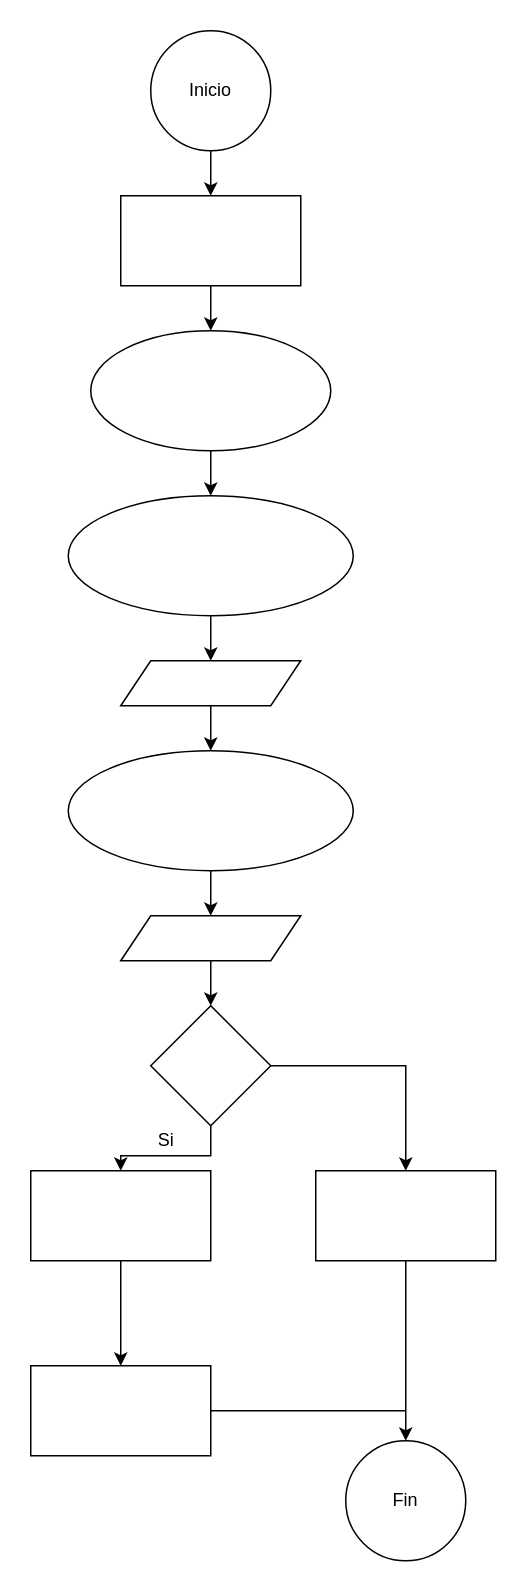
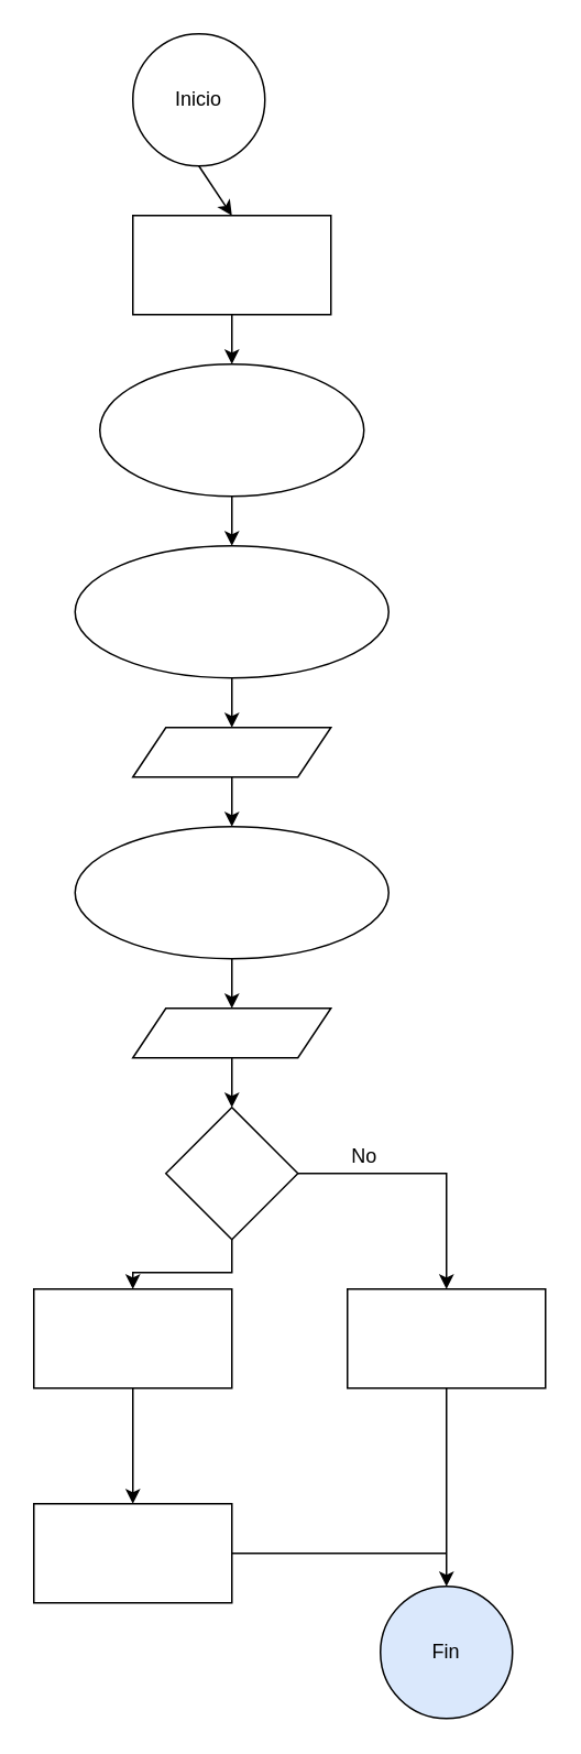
  <mxCell id="0" />
  <mxCell id="1" parent="0" />
- <mxCell id="2" value="Inicio" style="ellipse;whiteSpace=wrap;html=1;aspect=fixed;" parent="1" vertex="1"><mxGeometry x="100" width="80" height="80" as="geometry" y="20" /></mxCell>
+ <mxCell id="2" value="Inicio" style="ellipse;whiteSpace=wrap;html=1;aspect=fixed;" parent="1" vertex="1"><mxGeometry x="80" y="20" width="80" height="80" as="geometry" /></mxCell>
  <mxCell id="3" value="" style="endArrow=classic;html=1;exitX=0.5;exitY=1;exitDx=0;exitDy=0;entryX=0.5;entryY=0;entryDx=0;entryDy=0;" parent="1" source="2" target="4" edge="1"><mxGeometry width="50" height="50" relative="1" as="geometry"><mxPoint x="320" y="250" as="sourcePoint" /><mxPoint x="140" y="130" as="targetPoint" /></mxGeometry></mxCell>
  <mxCell id="4" value="" style="rounded=0;whiteSpace=wrap;html=1;" parent="1" vertex="1"><mxGeometry x="80" y="130" width="120" height="60" as="geometry" /></mxCell>
  <mxCell id="5" value="" style="endArrow=classic;html=1;exitX=0.5;exitY=1;exitDx=0;exitDy=0;" parent="1" source="4" target="7" edge="1"><mxGeometry width="50" height="50" relative="1" as="geometry"><mxPoint x="320" y="230" as="sourcePoint" /><mxPoint x="370" y="180" as="targetPoint" /></mxGeometry></mxCell>
  <mxCell id="6" style="edgeStyle=orthogonalEdgeStyle;rounded=0;orthogonalLoop=1;jettySize=auto;html=1;entryX=0.5;entryY=0;entryDx=0;entryDy=0;" parent="1" source="7" target="9" edge="1"><mxGeometry relative="1" as="geometry"><mxPoint x="140" y="330" as="targetPoint" /></mxGeometry></mxCell>
  <mxCell id="7" value="" style="ellipse;whiteSpace=wrap;html=1;" parent="1" vertex="1"><mxGeometry x="60" y="220" width="160" height="80" as="geometry" /></mxCell>
  <mxCell id="8" style="edgeStyle=orthogonalEdgeStyle;rounded=0;orthogonalLoop=1;jettySize=auto;html=1;" parent="1" source="9" target="11" edge="1"><mxGeometry relative="1" as="geometry" /></mxCell>
  <mxCell id="9" value="" style="ellipse;whiteSpace=wrap;html=1;" parent="1" vertex="1"><mxGeometry x="45" y="330" width="190" height="80" as="geometry" /></mxCell>
  <mxCell id="10" style="edgeStyle=orthogonalEdgeStyle;rounded=0;orthogonalLoop=1;jettySize=auto;html=1;entryX=0.5;entryY=0;entryDx=0;entryDy=0;" parent="1" source="11" target="13" edge="1"><mxGeometry relative="1" as="geometry" /></mxCell>
  <mxCell id="11" value="" style="shape=parallelogram;perimeter=parallelogramPerimeter;whiteSpace=wrap;html=1;fixedSize=1;" parent="1" vertex="1"><mxGeometry x="80" y="440" width="120" height="30" as="geometry" /></mxCell>
  <mxCell id="12" style="edgeStyle=orthogonalEdgeStyle;rounded=0;orthogonalLoop=1;jettySize=auto;html=1;" parent="1" source="13" target="15" edge="1"><mxGeometry relative="1" as="geometry" /></mxCell>
  <mxCell id="13" value="" style="ellipse;whiteSpace=wrap;html=1;" parent="1" vertex="1"><mxGeometry x="45" y="500" width="190" height="80" as="geometry" /></mxCell>
  <mxCell id="14" style="edgeStyle=orthogonalEdgeStyle;rounded=0;orthogonalLoop=1;jettySize=auto;html=1;entryX=0.5;entryY=0;entryDx=0;entryDy=0;" parent="1" source="15" target="18" edge="1"><mxGeometry relative="1" as="geometry" /></mxCell>
  <mxCell id="15" value="" style="shape=parallelogram;perimeter=parallelogramPerimeter;whiteSpace=wrap;html=1;fixedSize=1;" parent="1" vertex="1"><mxGeometry x="80" y="610" width="120" height="30" as="geometry" /></mxCell>
  <mxCell id="16" style="edgeStyle=orthogonalEdgeStyle;rounded=0;orthogonalLoop=1;jettySize=auto;html=1;entryX=0.5;entryY=0;entryDx=0;entryDy=0;" parent="1" source="18" target="21" edge="1"><mxGeometry relative="1" as="geometry" /></mxCell>
  <mxCell id="17" style="edgeStyle=orthogonalEdgeStyle;rounded=0;orthogonalLoop=1;jettySize=auto;html=1;exitX=0.5;exitY=1;exitDx=0;exitDy=0;entryX=0.5;entryY=0;entryDx=0;entryDy=0;" parent="1" source="18" target="25" edge="1"><mxGeometry relative="1" as="geometry" /></mxCell>
  <mxCell id="18" value="" style="rhombus;whiteSpace=wrap;html=1;" parent="1" vertex="1"><mxGeometry x="100" y="670" width="80" height="80" as="geometry" /></mxCell>
  <mxCell id="19" value="" style="rounded=0;whiteSpace=wrap;html=1;" parent="1" vertex="1"><mxGeometry x="20" y="910" width="120" height="60" as="geometry" /></mxCell>
  <mxCell id="20" style="edgeStyle=orthogonalEdgeStyle;rounded=0;orthogonalLoop=1;jettySize=auto;html=1;" parent="1" source="21" edge="1"><mxGeometry relative="1" as="geometry"><mxPoint x="270" y="960" as="targetPoint" /></mxGeometry></mxCell>
  <mxCell id="21" value="" style="rounded=0;whiteSpace=wrap;html=1;" parent="1" vertex="1"><mxGeometry x="210" y="780" width="120" height="60" as="geometry" /></mxCell>
- <mxCell id="22" value="Si" style="text;html=1;align=center;verticalAlign=middle;resizable=0;points=[];autosize=1;" parent="1" vertex="1"><mxGeometry x="95" y="750" width="30" height="20" as="geometry" /></mxCell>
+ <mxCell id="23" value="No" style="text;html=1;align=center;verticalAlign=middle;resizable=0;points=[];autosize=1;" parent="1" vertex="1"><mxGeometry x="205" y="690" width="30" height="20" as="geometry" /></mxCell>
  <mxCell id="24" style="edgeStyle=orthogonalEdgeStyle;rounded=0;orthogonalLoop=1;jettySize=auto;html=1;entryX=0.5;entryY=0;entryDx=0;entryDy=0;" parent="1" source="25" target="19" edge="1"><mxGeometry relative="1" as="geometry" /></mxCell>
  <mxCell id="25" value="" style="whiteSpace=wrap;html=1;" parent="1" vertex="1"><mxGeometry x="20" y="780" width="120" height="60" as="geometry" /></mxCell>
- <mxCell id="26" value="Fin" style="ellipse;whiteSpace=wrap;html=1;aspect=fixed;" parent="1" vertex="1"><mxGeometry x="230" y="960" width="80" height="80" as="geometry" /></mxCell>
+ <mxCell id="26" value="Fin" style="ellipse;whiteSpace=wrap;html=1;aspect=fixed;fillColor=#dae8fc;" parent="1" vertex="1"><mxGeometry x="230" y="960" width="80" height="80" as="geometry" /></mxCell>
  <mxCell id="27" value="" style="endArrow=none;html=1;exitX=1;exitY=0.5;exitDx=0;exitDy=0;" parent="1" source="19" edge="1"><mxGeometry width="50" height="50" relative="1" as="geometry"><mxPoint x="220" y="910" as="sourcePoint" /><mxPoint x="270" y="940" as="targetPoint" /></mxGeometry></mxCell>
